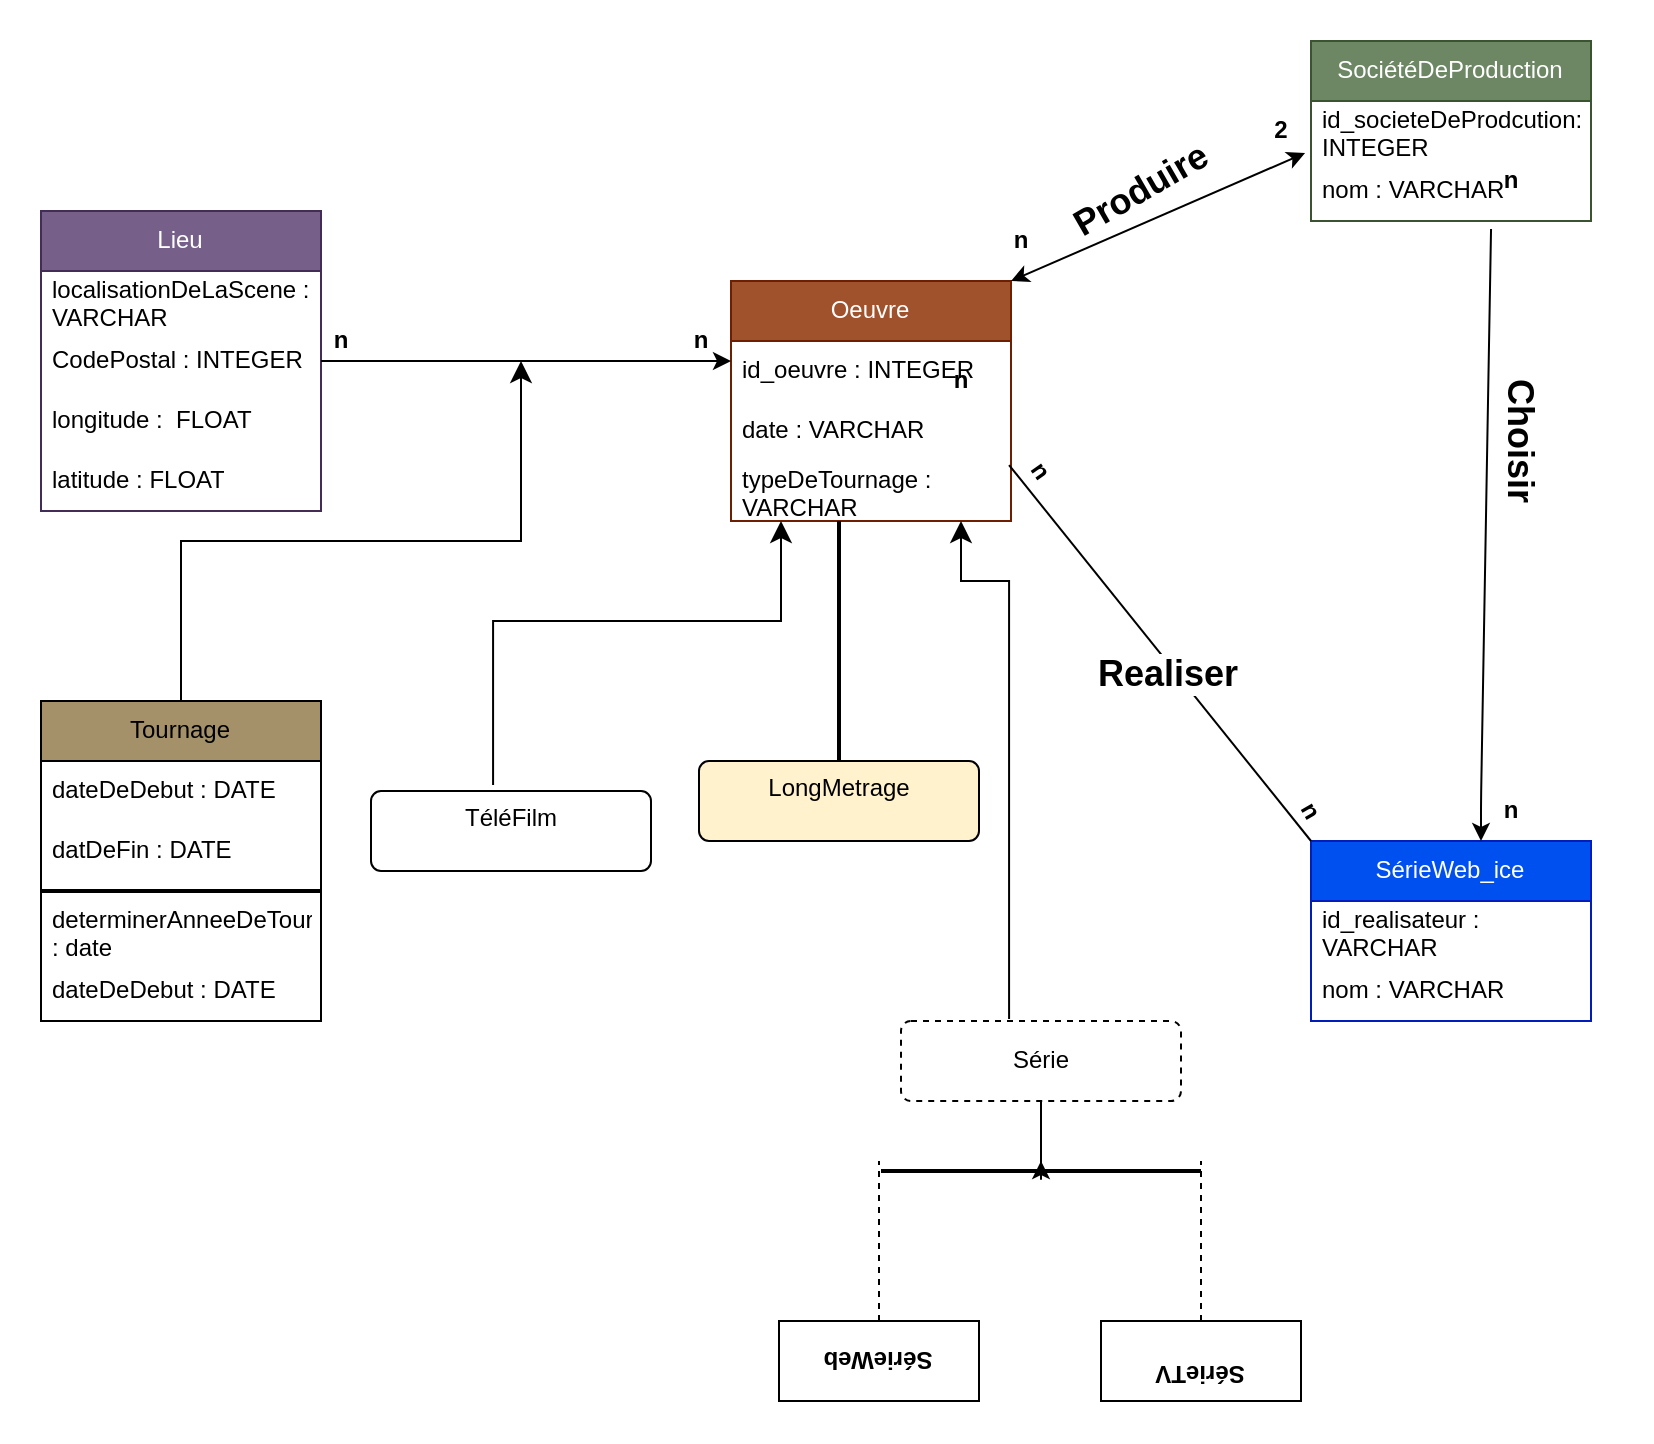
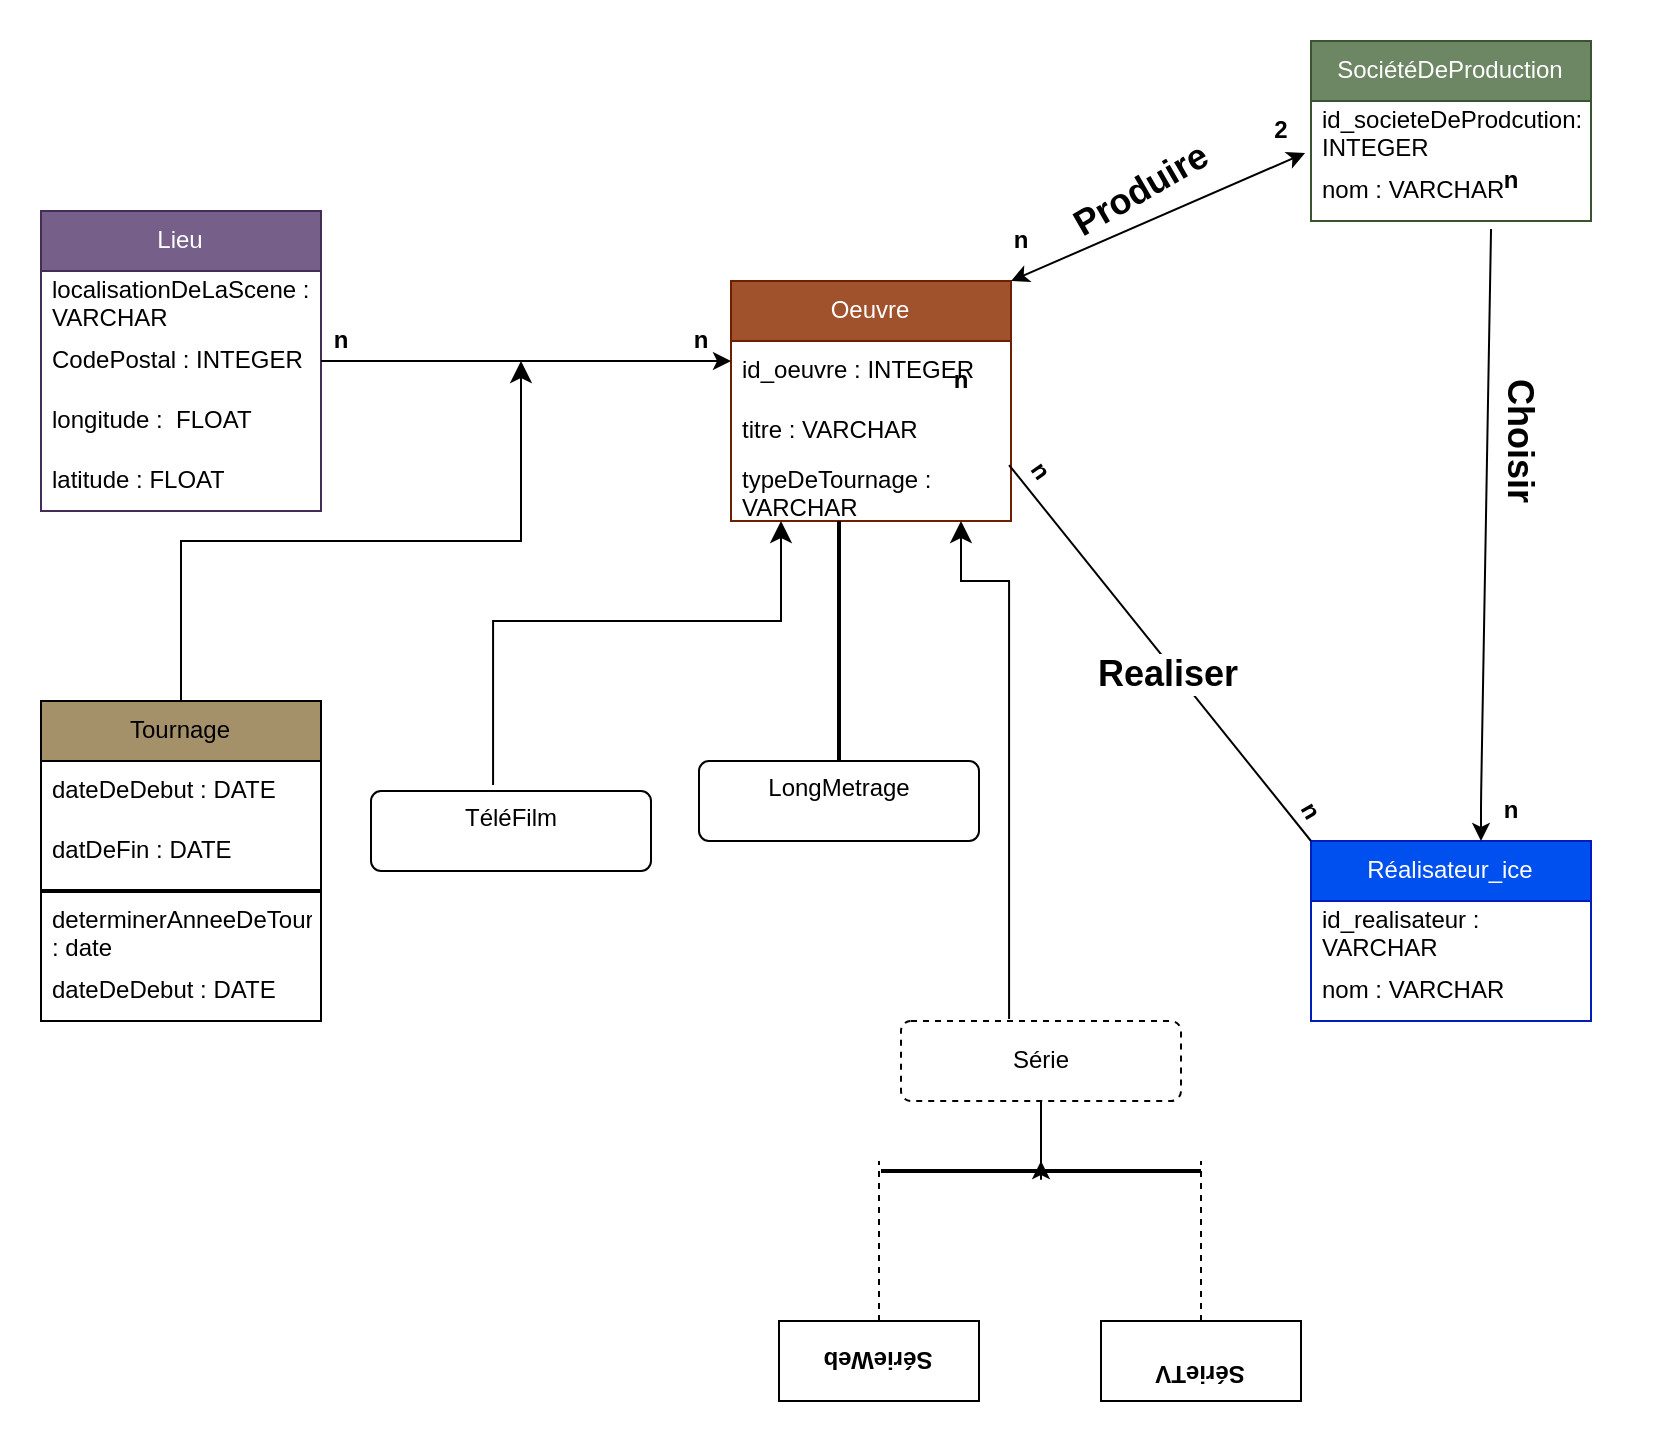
  <mxCell id="0" />
  <mxCell id="1" parent="0" />
  <mxCell id="2" value="Tournage" style="swimlane;fontStyle=0;childLayout=stackLayout;horizontal=1;startSize=30;horizontalStack=0;resizeParent=1;resizeParentMax=0;resizeLast=0;collapsible=1;marginBottom=0;whiteSpace=wrap;html=1;fillColor=#a4916a;" parent="1" vertex="1"><mxGeometry x="20" y="350" width="140" height="160" as="geometry" /></mxCell>
  <mxCell id="3" value="dateDeDebut : DATE" style="text;strokeColor=none;fillColor=none;align=left;verticalAlign=middle;spacingLeft=4;spacingRight=4;overflow=hidden;points=[[0,0.5],[1,0.5]];portConstraint=eastwest;rotatable=0;whiteSpace=wrap;html=1;" parent="2" vertex="1"><mxGeometry y="30" width="140" height="30" as="geometry" /></mxCell>
  <mxCell id="4" value="datDeFin : DATE" style="text;strokeColor=none;fillColor=none;align=left;verticalAlign=middle;spacingLeft=4;spacingRight=4;overflow=hidden;points=[[0,0.5],[1,0.5]];portConstraint=eastwest;rotatable=0;whiteSpace=wrap;html=1;" parent="2" vertex="1"><mxGeometry y="60" width="140" height="30" as="geometry" /></mxCell>
  <mxCell id="5" value="" style="line;strokeWidth=2;html=1;" parent="2" vertex="1"><mxGeometry y="90" width="140" height="10" as="geometry" /></mxCell>
  <mxCell id="6" value="determinerAnneeDeTournage : date" style="text;strokeColor=none;fillColor=none;align=left;verticalAlign=middle;spacingLeft=4;spacingRight=4;overflow=hidden;points=[[0,0.5],[1,0.5]];portConstraint=eastwest;rotatable=0;whiteSpace=wrap;html=1;" parent="2" vertex="1"><mxGeometry y="100" width="140" height="30" as="geometry" /></mxCell>
  <mxCell id="7" value="dateDeDebut : DATE" style="text;strokeColor=none;fillColor=none;align=left;verticalAlign=middle;spacingLeft=4;spacingRight=4;overflow=hidden;points=[[0,0.5],[1,0.5]];portConstraint=eastwest;rotatable=0;whiteSpace=wrap;html=1;" parent="2" vertex="1"><mxGeometry y="130" width="140" height="30" as="geometry" /></mxCell>
  <mxCell id="8" value="Oeuvre" style="swimlane;fontStyle=0;childLayout=stackLayout;horizontal=1;startSize=30;horizontalStack=0;resizeParent=1;resizeParentMax=0;resizeLast=0;collapsible=1;marginBottom=0;whiteSpace=wrap;html=1;fillColor=#a0522d;fontColor=#ffffff;strokeColor=#6D1F00;" parent="1" vertex="1"><mxGeometry x="365" y="140" width="140" height="120" as="geometry" /></mxCell>
  <mxCell id="9" value="id_oeuvre : INTEGER" style="text;strokeColor=none;fillColor=none;align=left;verticalAlign=middle;spacingLeft=4;spacingRight=4;overflow=hidden;points=[[0,0.5],[1,0.5]];portConstraint=eastwest;rotatable=0;whiteSpace=wrap;html=1;" parent="8" vertex="1"><mxGeometry y="30" width="140" height="30" as="geometry" /></mxCell>
- <mxCell id="10" value="date : VARCHAR" style="text;strokeColor=none;fillColor=none;align=left;verticalAlign=middle;spacingLeft=4;spacingRight=4;overflow=hidden;points=[[0,0.5],[1,0.5]];portConstraint=eastwest;rotatable=0;whiteSpace=wrap;html=1;" parent="8" vertex="1"><mxGeometry y="60" width="140" height="30" as="geometry" /></mxCell>
+ <mxCell id="10" value="titre : VARCHAR" style="text;strokeColor=none;fillColor=none;align=left;verticalAlign=middle;spacingLeft=4;spacingRight=4;overflow=hidden;points=[[0,0.5],[1,0.5]];portConstraint=eastwest;rotatable=0;whiteSpace=wrap;html=1;" parent="8" vertex="1"><mxGeometry y="60" width="140" height="30" as="geometry" /></mxCell>
  <mxCell id="11" value="typeDeTournage : VARCHAR" style="text;strokeColor=none;fillColor=none;align=left;verticalAlign=middle;spacingLeft=4;spacingRight=4;overflow=hidden;points=[[0,0.5],[1,0.5]];portConstraint=eastwest;rotatable=0;whiteSpace=wrap;html=1;" parent="8" vertex="1"><mxGeometry y="90" width="140" height="30" as="geometry" /></mxCell>
- <mxCell id="12" value="SérieWeb_ice" style="swimlane;fontStyle=0;childLayout=stackLayout;horizontal=1;startSize=30;horizontalStack=0;resizeParent=1;resizeParentMax=0;resizeLast=0;collapsible=1;marginBottom=0;whiteSpace=wrap;html=1;fillColor=#0050ef;strokeColor=#001DBC;fontColor=#ffffff;" parent="1" vertex="1"><mxGeometry x="655" y="420" width="140" height="90" as="geometry" /></mxCell>
+ <mxCell id="12" value="Réalisateur_ice" style="swimlane;fontStyle=0;childLayout=stackLayout;horizontal=1;startSize=30;horizontalStack=0;resizeParent=1;resizeParentMax=0;resizeLast=0;collapsible=1;marginBottom=0;whiteSpace=wrap;html=1;fillColor=#0050ef;strokeColor=#001DBC;fontColor=#ffffff;" parent="1" vertex="1"><mxGeometry x="655" y="420" width="140" height="90" as="geometry" /></mxCell>
  <mxCell id="13" value="id_realisateur : VARCHAR" style="text;strokeColor=none;fillColor=none;align=left;verticalAlign=middle;spacingLeft=4;spacingRight=4;overflow=hidden;points=[[0,0.5],[1,0.5]];portConstraint=eastwest;rotatable=0;whiteSpace=wrap;html=1;" parent="12" vertex="1"><mxGeometry y="30" width="140" height="30" as="geometry" /></mxCell>
  <mxCell id="14" value="nom : VARCHAR" style="text;strokeColor=none;fillColor=none;align=left;verticalAlign=middle;spacingLeft=4;spacingRight=4;overflow=hidden;points=[[0,0.5],[1,0.5]];portConstraint=eastwest;rotatable=0;whiteSpace=wrap;html=1;" parent="12" vertex="1"><mxGeometry y="60" width="140" height="30" as="geometry" /></mxCell>
  <mxCell id="15" value="SociétéDeProduction" style="swimlane;fontStyle=0;childLayout=stackLayout;horizontal=1;startSize=30;horizontalStack=0;resizeParent=1;resizeParentMax=0;resizeLast=0;collapsible=1;marginBottom=0;whiteSpace=wrap;html=1;fillColor=#6d8764;fontColor=#ffffff;strokeColor=#3A5431;" parent="1" vertex="1"><mxGeometry x="655" y="20" width="140" height="90" as="geometry" /></mxCell>
  <mxCell id="16" value="id_societeDeProdcution:&lt;br&gt;INTEGER&lt;br&gt;" style="text;strokeColor=none;fillColor=none;align=left;verticalAlign=middle;spacingLeft=4;spacingRight=4;overflow=hidden;points=[[0,0.5],[1,0.5]];portConstraint=eastwest;rotatable=0;whiteSpace=wrap;html=1;" parent="15" vertex="1"><mxGeometry y="30" width="140" height="30" as="geometry" /></mxCell>
  <mxCell id="17" value="nom : VARCHAR" style="text;strokeColor=none;fillColor=none;align=left;verticalAlign=middle;spacingLeft=4;spacingRight=4;overflow=hidden;points=[[0,0.5],[1,0.5]];portConstraint=eastwest;rotatable=0;whiteSpace=wrap;html=1;" parent="15" vertex="1"><mxGeometry y="60" width="140" height="30" as="geometry" /></mxCell>
  <mxCell id="18" value="Lieu" style="swimlane;fontStyle=0;childLayout=stackLayout;horizontal=1;startSize=30;horizontalStack=0;resizeParent=1;resizeParentMax=0;resizeLast=0;collapsible=1;marginBottom=0;whiteSpace=wrap;html=1;fillColor=#76608a;fontColor=#ffffff;strokeColor=#432D57;" parent="1" vertex="1"><mxGeometry x="20" y="105" width="140" height="150" as="geometry" /></mxCell>
  <mxCell id="19" value="localisationDeLaScene : VARCHAR" style="text;strokeColor=none;fillColor=none;align=left;verticalAlign=middle;spacingLeft=4;spacingRight=4;overflow=hidden;points=[[0,0.5],[1,0.5]];portConstraint=eastwest;rotatable=0;whiteSpace=wrap;html=1;" parent="18" vertex="1"><mxGeometry y="30" width="140" height="30" as="geometry" /></mxCell>
  <mxCell id="20" value="CodePostal : INTEGER" style="text;strokeColor=none;fillColor=none;align=left;verticalAlign=middle;spacingLeft=4;spacingRight=4;overflow=hidden;points=[[0,0.5],[1,0.5]];portConstraint=eastwest;rotatable=0;whiteSpace=wrap;html=1;" parent="18" vertex="1"><mxGeometry y="60" width="140" height="30" as="geometry" /></mxCell>
  <mxCell id="21" value="longitude :&amp;nbsp; FLOAT" style="text;strokeColor=none;fillColor=none;align=left;verticalAlign=middle;spacingLeft=4;spacingRight=4;overflow=hidden;points=[[0,0.5],[1,0.5]];portConstraint=eastwest;rotatable=0;whiteSpace=wrap;html=1;" parent="18" vertex="1"><mxGeometry y="90" width="140" height="30" as="geometry" /></mxCell>
  <mxCell id="22" value="latitude : FLOAT" style="text;strokeColor=none;fillColor=none;align=left;verticalAlign=middle;spacingLeft=4;spacingRight=4;overflow=hidden;points=[[0,0.5],[1,0.5]];portConstraint=eastwest;rotatable=0;whiteSpace=wrap;html=1;" parent="18" vertex="1"><mxGeometry y="120" width="140" height="30" as="geometry" /></mxCell>
  <mxCell id="23" value="&lt;font style=&quot;font-size: 18px;&quot;&gt;&lt;b style=&quot;&quot;&gt;Realiser&amp;nbsp;&lt;/b&gt;&lt;/font&gt;" style="endArrow=none;html=1;fillColor=none;entryX=0;entryY=0;entryDx=0;entryDy=0;exitX=0.993;exitY=1.067;exitDx=0;exitDy=0;exitPerimeter=0;" parent="1" source="10" target="12" edge="1"><mxGeometry x="0.111" y="-3" relative="1" as="geometry"><mxPoint x="470" y="230" as="sourcePoint" /><mxPoint x="650" y="310" as="targetPoint" /><mxPoint y="-1" as="offset" /></mxGeometry></mxCell>
  <mxCell id="24" value="&lt;font style=&quot;font-size: 18px;&quot;&gt;&lt;b&gt;Produire&lt;/b&gt;&lt;/font&gt;" style="text;html=1;align=center;verticalAlign=middle;resizable=0;points=[];autosize=1;strokeColor=none;fillColor=none;fontSize=14;rotation=-30;" parent="1" vertex="1"><mxGeometry x="520" y="75" width="100" height="40" as="geometry" /></mxCell>
  <mxCell id="25" value="" style="endArrow=classic;html=1;fontSize=18;exitX=0.643;exitY=1.133;exitDx=0;exitDy=0;exitPerimeter=0;" parent="1" source="17" edge="1"><mxGeometry width="50" height="50" relative="1" as="geometry"><mxPoint x="746.04" y="90" as="sourcePoint" /><mxPoint x="740" y="420" as="targetPoint" /><Array as="points"><mxPoint x="740" y="400" /></Array></mxGeometry></mxCell>
  <mxCell id="26" value="&lt;b&gt;Choisir&lt;/b&gt;" style="text;html=1;align=center;verticalAlign=middle;resizable=0;points=[];autosize=1;strokeColor=none;fillColor=none;fontSize=18;rotation=90;" parent="1" vertex="1"><mxGeometry x="715" y="200" width="90" height="40" as="geometry" /></mxCell>
  <mxCell id="27" value="&lt;b&gt;n&lt;/b&gt;" style="text;html=1;align=center;verticalAlign=middle;resizable=0;points=[];autosize=1;strokeColor=none;fillColor=none;rotation=60;" parent="1" vertex="1"><mxGeometry x="640" y="390" width="30" height="30" as="geometry" /></mxCell>
  <mxCell id="28" value="&lt;b&gt;n&lt;/b&gt;" style="text;html=1;align=center;verticalAlign=middle;resizable=0;points=[];autosize=1;strokeColor=none;fillColor=none;rotation=55;" parent="1" vertex="1"><mxGeometry x="505" y="220" width="30" height="30" as="geometry" /></mxCell>
  <mxCell id="29" value="&lt;b&gt;n&lt;/b&gt;" style="text;html=1;align=center;verticalAlign=middle;resizable=0;points=[];autosize=1;strokeColor=none;fillColor=none;" parent="1" vertex="1"><mxGeometry x="465" y="175" width="30" height="30" as="geometry" /></mxCell>
  <mxCell id="30" value="&lt;b&gt;n&lt;/b&gt;" style="text;html=1;align=center;verticalAlign=middle;resizable=0;points=[];autosize=1;strokeColor=none;fillColor=none;" parent="1" vertex="1"><mxGeometry x="740" y="390" width="30" height="30" as="geometry" /></mxCell>
  <mxCell id="31" value="&lt;b&gt;n&lt;/b&gt;" style="text;html=1;align=center;verticalAlign=middle;resizable=0;points=[];autosize=1;strokeColor=none;fillColor=none;" parent="1" vertex="1"><mxGeometry x="740" y="75" width="30" height="30" as="geometry" /></mxCell>
  <mxCell id="32" value="" style="endArrow=classic;html=1;exitX=1;exitY=0.5;exitDx=0;exitDy=0;entryX=0.293;entryY=1.1;entryDx=0;entryDy=0;entryPerimeter=0;" parent="1" source="20" edge="1"><mxGeometry relative="1" as="geometry"><mxPoint x="148.98" y="292" as="sourcePoint" /><mxPoint x="365" y="180" as="targetPoint" /><Array as="points"><mxPoint x="200" y="180" /><mxPoint x="290" y="180" /></Array></mxGeometry></mxCell>
  <mxCell id="33" value="" style="endArrow=classic;startArrow=classic;html=1;entryX=-0.021;entryY=0.867;entryDx=0;entryDy=0;entryPerimeter=0;exitX=1;exitY=0;exitDx=0;exitDy=0;" parent="1" source="8" target="16" edge="1"><mxGeometry width="50" height="50" relative="1" as="geometry"><mxPoint x="520" y="130" as="sourcePoint" /><mxPoint x="655.99" y="10.01" as="targetPoint" /></mxGeometry></mxCell>
  <mxCell id="34" value="&lt;b&gt;2&lt;/b&gt;" style="text;html=1;align=center;verticalAlign=middle;resizable=0;points=[];autosize=1;strokeColor=none;fillColor=none;" parent="1" vertex="1"><mxGeometry x="625" y="50" width="30" height="30" as="geometry" /></mxCell>
  <mxCell id="35" value="&lt;b&gt;n&lt;/b&gt;" style="text;html=1;align=center;verticalAlign=middle;resizable=0;points=[];autosize=1;strokeColor=none;fillColor=none;" parent="1" vertex="1"><mxGeometry x="495" y="105" width="30" height="30" as="geometry" /></mxCell>
  <mxCell id="36" value="&lt;b&gt;n&lt;/b&gt;" style="text;html=1;align=center;verticalAlign=middle;resizable=0;points=[];autosize=1;strokeColor=none;fillColor=none;" parent="1" vertex="1"><mxGeometry x="155" y="155" width="30" height="30" as="geometry" /></mxCell>
  <mxCell id="37" value="&lt;b&gt;n&lt;/b&gt;" style="text;html=1;align=center;verticalAlign=middle;resizable=0;points=[];autosize=1;strokeColor=none;fillColor=none;" parent="1" vertex="1"><mxGeometry x="335" y="155" width="30" height="30" as="geometry" /></mxCell>
  <mxCell id="38" value="" style="edgeStyle=elbowEdgeStyle;elbow=vertical;endArrow=classic;html=1;curved=0;rounded=0;endSize=8;startSize=8;exitX=0.5;exitY=0;exitDx=0;exitDy=0;" parent="1" source="2" edge="1"><mxGeometry width="50" height="50" relative="1" as="geometry"><mxPoint x="240" y="310" as="sourcePoint" /><mxPoint x="260" y="180" as="targetPoint" /><Array as="points"><mxPoint x="220" y="270" /></Array></mxGeometry></mxCell>
  <mxCell id="39" value="" style="edgeStyle=elbowEdgeStyle;elbow=vertical;endArrow=classic;html=1;curved=0;rounded=0;endSize=8;startSize=8;exitX=0.436;exitY=-0.075;exitDx=0;exitDy=0;exitPerimeter=0;" parent="1" source="42" edge="1"><mxGeometry width="50" height="50" relative="1" as="geometry"><mxPoint x="245" y="350" as="sourcePoint" /><mxPoint x="390" y="260" as="targetPoint" /><Array as="points"><mxPoint x="350" y="310" /><mxPoint x="320" y="290" /></Array></mxGeometry></mxCell>
  <mxCell id="40" value="" style="line;strokeWidth=2;direction=south;html=1;" parent="1" vertex="1"><mxGeometry x="414" y="260" width="10" height="120" as="geometry" /></mxCell>
  <mxCell id="41" value="" style="edgeStyle=elbowEdgeStyle;elbow=vertical;endArrow=classic;html=1;curved=0;rounded=0;endSize=8;startSize=8;exitX=0.667;exitY=-0.012;exitDx=0;exitDy=0;exitPerimeter=0;" parent="1" edge="1"><mxGeometry width="50" height="50" relative="1" as="geometry"><mxPoint x="504.04" y="509.04" as="sourcePoint" /><mxPoint x="480" y="260" as="targetPoint" /><Array as="points"><mxPoint x="510" y="290" /></Array></mxGeometry></mxCell>
  <mxCell id="42" value="TéléFilm" style="html=1;align=center;verticalAlign=top;rounded=1;absoluteArcSize=1;arcSize=10;dashed=0;" parent="1" vertex="1"><mxGeometry x="185" y="395" width="140" height="40" as="geometry" /></mxCell>
- <mxCell id="43" value="LongMetrage" style="html=1;align=center;verticalAlign=top;rounded=1;absoluteArcSize=1;arcSize=10;dashed=0;fillColor=#fff2cc;" parent="1" vertex="1"><mxGeometry x="349" y="380" width="140" height="40" as="geometry" /></mxCell>
+ <mxCell id="43" value="LongMetrage" style="html=1;align=center;verticalAlign=top;rounded=1;absoluteArcSize=1;arcSize=10;dashed=0;" parent="1" vertex="1"><mxGeometry x="349" y="380" width="140" height="40" as="geometry" /></mxCell>
  <mxCell id="44" value="Série" style="html=1;align=center;verticalAlign=middle;rounded=1;absoluteArcSize=1;arcSize=10;dashed=1;" parent="1" vertex="1"><mxGeometry x="450" y="510" width="140" height="40" as="geometry" /></mxCell>
  <mxCell id="45" value="&lt;b&gt;SérieWeb&lt;/b&gt;" style="shape=umlLifeline;perimeter=lifelinePerimeter;whiteSpace=wrap;html=1;container=1;collapsible=0;recursiveResize=0;outlineConnect=0;rotation=-180;" parent="1" vertex="1"><mxGeometry x="389" y="580" width="100" height="120" as="geometry" /></mxCell>
  <mxCell id="46" value="&lt;b&gt;SérieTV&lt;br&gt;&lt;br&gt;&lt;/b&gt;" style="shape=umlLifeline;perimeter=lifelinePerimeter;whiteSpace=wrap;html=1;container=1;collapsible=0;recursiveResize=0;outlineConnect=0;rotation=-180;" parent="1" vertex="1"><mxGeometry x="550" y="580" width="100" height="120" as="geometry" /></mxCell>
  <mxCell id="47" value="" style="line;strokeWidth=2;html=1;" parent="1" vertex="1"><mxGeometry x="440" y="580" width="160" height="10" as="geometry" /></mxCell>
  <mxCell id="48" value="" style="edgeStyle=none;html=1;" parent="1" source="44" edge="1"><mxGeometry relative="1" as="geometry"><mxPoint x="520" y="580" as="targetPoint" /><Array as="points"><mxPoint x="520" y="580" /><mxPoint x="520" y="590" /></Array></mxGeometry></mxCell>
